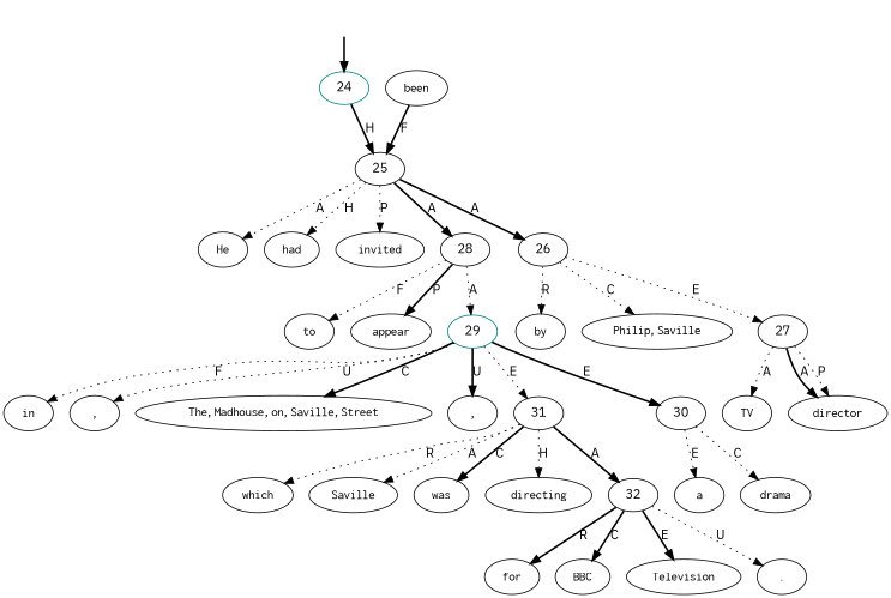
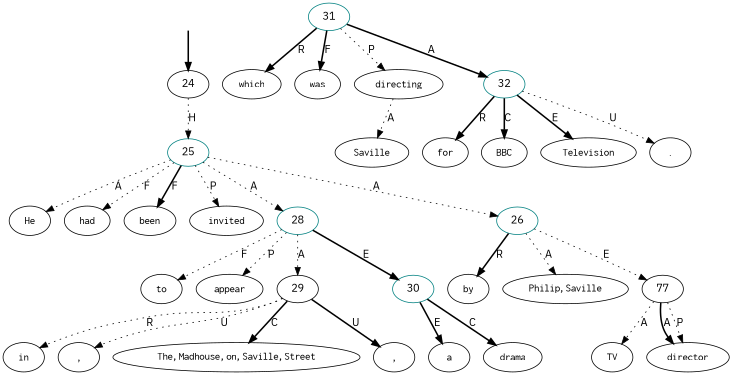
  digraph {
    fontname="IBM Plex Sans"
    node [fontname="IBM Plex Sans" shape=oval]
    edge [fontname="IBM Plex Sans" style=dotted]
    top [style=invis shape=""]
-   24 [color=teal shape=""]
-   25 [color=black shape=""]
+   24 [color=black shape=""]
+   25 [color=teal shape=""]
    n4 [label=<<table align="center" border="0" cellspacing="0"><tr><td colspan="2"><font face="Courier">He</font></td></tr></table>>]
    n5 [label=<<table align="center" border="0" cellspacing="0"><tr><td colspan="2"><font face="Courier">had</font></td></tr></table>>]
    n6 [label=<<table align="center" border="0" cellspacing="0"><tr><td colspan="2"><font face="Courier">been</font></td></tr></table>>]
    n7 [label=<<table align="center" border="0" cellspacing="0"><tr><td colspan="2"><font face="Courier">invited</font></td></tr></table>>]
-   28 [color=black shape=""]
-   26 [color=black shape=""]
+   28 [color=teal shape=""]
+   26 [color=teal shape=""]
    n10 [label=<<table align="center" border="0" cellspacing="0"><tr><td colspan="2"><font face="Courier">by</font></td></tr></table>>]
    n11 [label=<<table align="center" border="0" cellspacing="0"><tr><td colspan="2"><font face="Courier">TV</font></td></tr></table>>]
    n12 [label=<<table align="center" border="0" cellspacing="0"><tr><td colspan="2"><font face="Courier">director</font></td></tr></table>>]
    n13 [label=<<table align="center" border="0" cellspacing="0"><tr><td colspan="2"><font face="Courier">Philip</font>,&nbsp;<font face="Courier">Saville</font></td></tr></table>>]
    n14 [label=<<table align="center" border="0" cellspacing="0"><tr><td colspan="2"><font face="Courier">to</font></td></tr></table>>]
    n15 [label=<<table align="center" border="0" cellspacing="0"><tr><td colspan="2"><font face="Courier">appear</font></td></tr></table>>]
    n16 [label=<<table align="center" border="0" cellspacing="0"><tr><td colspan="2"><font face="Courier">in</font></td></tr></table>>]
    n17 [label=<<table align="center" border="0" cellspacing="0"><tr><td colspan="2"><font face="Courier">a</font></td></tr></table>>]
    n18 [label=<<table align="center" border="0" cellspacing="0"><tr><td colspan="2"><font face="Courier">drama</font></td></tr></table>>]
    n19 [label=<<table align="center" border="0" cellspacing="0"><tr><td colspan="2"><font face="Courier">,</font></td></tr></table>>]
    n20 [label=<<table align="center" border="0" cellspacing="0"><tr><td colspan="2"><font face="Courier">The</font>,&nbsp;<font face="Courier">Madhouse</font>,&nbsp;<font face="Courier">on</font>,&nbsp;<font face="Courier">Saville</font>,&nbsp;<font face="Courier">Street</font></td></tr></table>>]
    n21 [label=<<table align="center" border="0" cellspacing="0"><tr><td colspan="2"><font face="Courier">,</font></td></tr></table>>]
    n22 [label=<<table align="center" border="0" cellspacing="0"><tr><td colspan="2"><font face="Courier">which</font></td></tr></table>>]
    n23 [label=<<table align="center" border="0" cellspacing="0"><tr><td colspan="2"><font face="Courier">Saville</font></td></tr></table>>]
    n24 [label=<<table align="center" border="0" cellspacing="0"><tr><td colspan="2"><font face="Courier">was</font></td></tr></table>>]
    n25 [label=<<table align="center" border="0" cellspacing="0"><tr><td colspan="2"><font face="Courier">directing</font></td></tr></table>>]
    n26 [label=<<table align="center" border="0" cellspacing="0"><tr><td colspan="2"><font face="Courier">for</font></td></tr></table>>]
    n27 [label=<<table align="center" border="0" cellspacing="0"><tr><td colspan="2"><font face="Courier">BBC</font></td></tr></table>>]
    n28 [label=<<table align="center" border="0" cellspacing="0"><tr><td colspan="2"><font face="Courier">Television</font></td></tr></table>>]
    n29 [label=<<table align="center" border="0" cellspacing="0"><tr><td colspan="2"><font face="Courier">.</font></td></tr></table>>]
-   29 [color=teal shape=""]
-   27 [color=black shape=""]
-   31 [color=black shape=""]
-   30 [color=black shape=""]
-   32 [color=black shape=""]
+   29 [color=black shape=""]
+   27 [color=black label=77 shape=""]
+   31 [color=teal shape=""]
+   30 [color=teal shape=""]
+   32 [color=teal shape=""]
    top -> 24 [style=bold]
-   24 -> 25 [label=H style=bold]
+   24 -> 25 [label=H]
    25 -> n4 [label=A]
-   25 -> n5 [label=H]
-   n6 -> 25 [label=F style=bold]
+   25 -> n5 [label=F]
+   25 -> n6 [label=F style=bold]
    25 -> n7 [label=P]
-   25 -> 28 [label=A style=bold]
-   25 -> 26 [label=A style=bold]
+   25 -> 28 [label=A]
+   25 -> 26 [label=A]
    28 -> n14 [label=F]
-   28 -> n15 [label=P style=bold]
+   28 -> n15 [label=P]
    28 -> 29 [label=A]
-   26 -> n10 [label=R]
-   26 -> n13 [label=C]
+   26 -> n10 [label=R style=bold]
+   26 -> n13 [label=A]
    26 -> 27 [label=E]
-   29 -> n16 [label=F]
+   29 -> n16 [label=R]
    29 -> n19 [label=U]
    29 -> n20 [label=C style=bold]
    29 -> n21 [label=U style=bold]
-   29 -> 31 [label=E]
-   29 -> 30 [label=E style=bold]
+   28 -> 30 [label=E style=bold]
    27 -> n11 [label=A]
    27 -> n12 [label=A style=bold]
    27 -> n12 [label=P]
-   31 -> n22 [label=R]
-   31 -> n23 [label=A]
-   31 -> n24 [label=C style=bold]
-   31 -> n25 [label=H]
+   31 -> n22 [label=R style=bold]
+   n25 -> n23 [label=A]
+   31 -> n24 [label=F style=bold]
+   31 -> n25 [label=P]
    31 -> 32 [label=A style=bold]
-   30 -> n17 [label=E]
-   30 -> n18 [label=C]
+   30 -> n17 [label=E style=bold]
+   30 -> n18 [label=C style=bold]
    32 -> n26 [label=R style=bold]
    32 -> n27 [label=C style=bold]
    32 -> n28 [label=E style=bold]
    32 -> n29 [label=U]
  }
